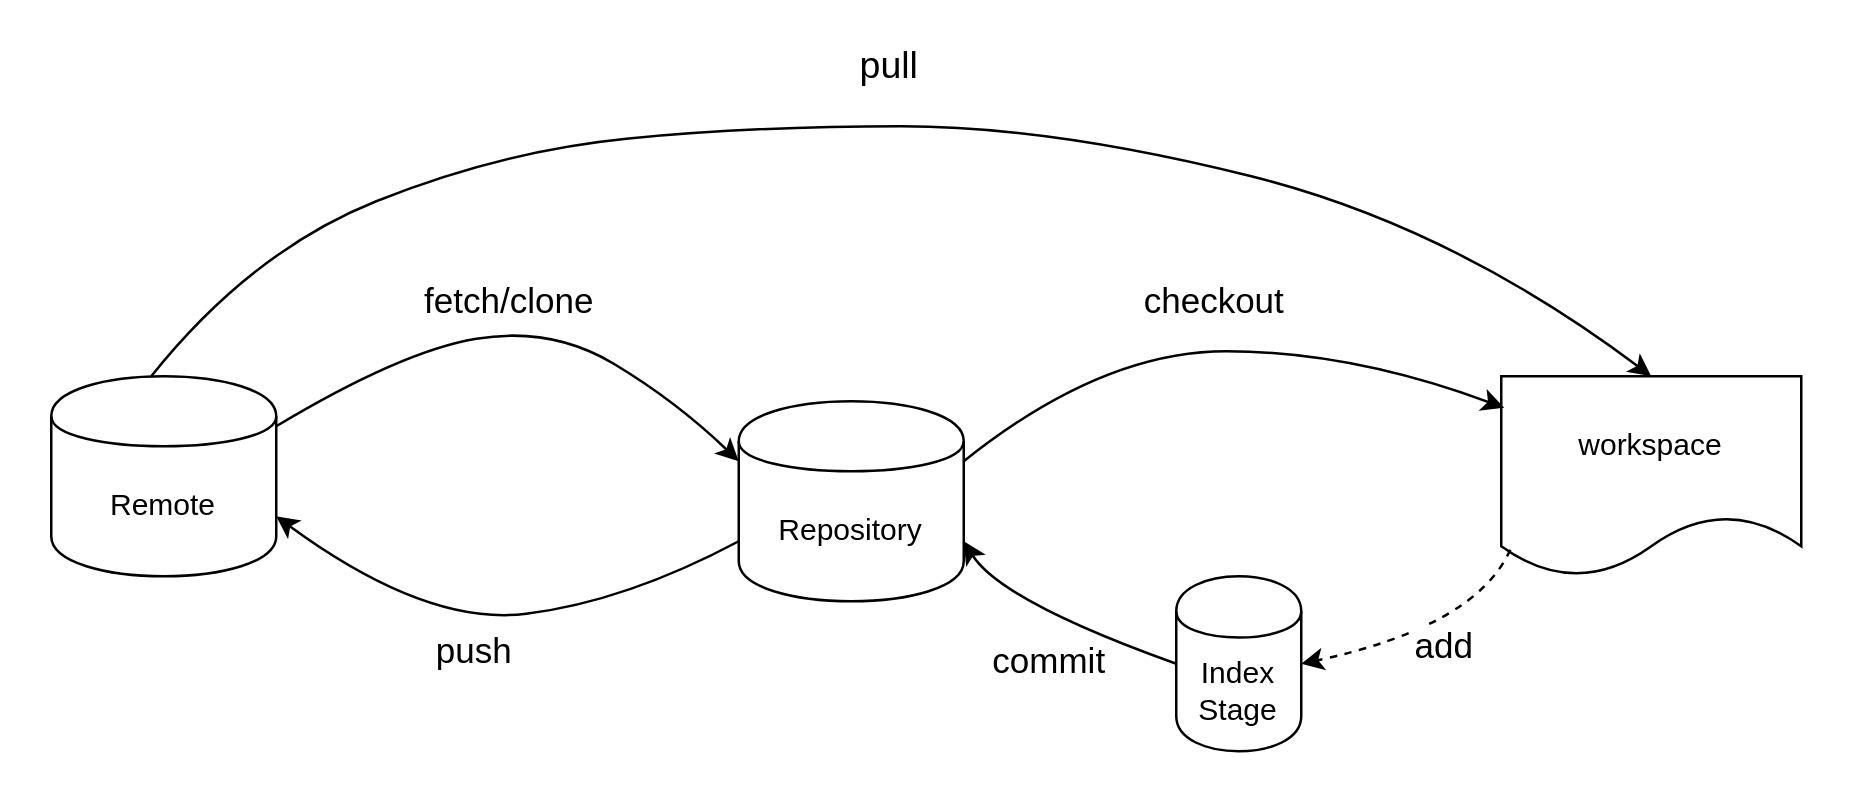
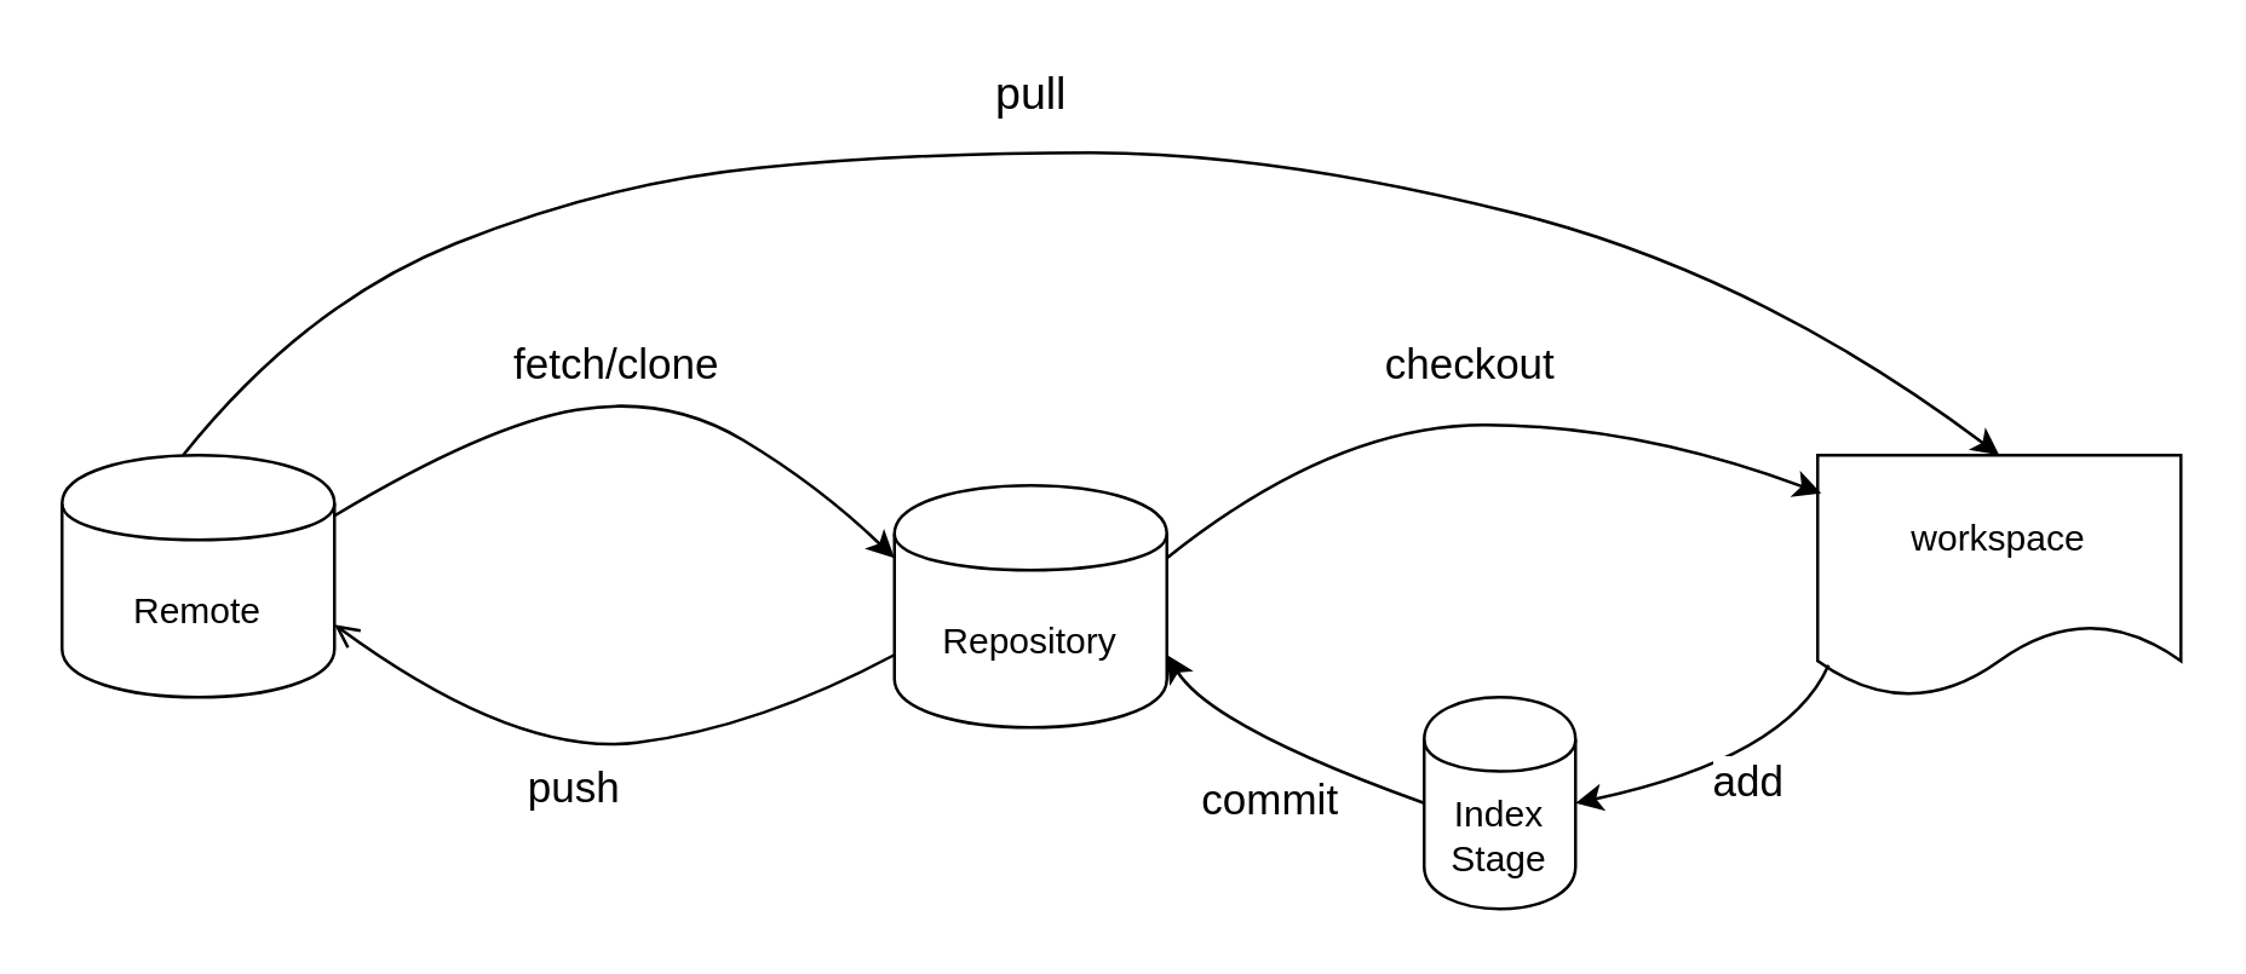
  <mxCell id="0" />
  <mxCell id="1" parent="0" />
  <mxCell id="2" value="workspace" style="shape=document;whiteSpace=wrap;html=1;boundedLbl=1;" vertex="1" parent="1"><mxGeometry x="600" y="150" width="120" height="80" as="geometry" /></mxCell>
  <mxCell id="3" value="Index&lt;br&gt;Stage" style="shape=cylinder;whiteSpace=wrap;html=1;boundedLbl=1;backgroundOutline=1;" vertex="1" parent="1"><mxGeometry x="470" y="230" width="50" height="70" as="geometry" /></mxCell>
  <mxCell id="4" value="Repository" style="shape=cylinder;whiteSpace=wrap;html=1;boundedLbl=1;backgroundOutline=1;" vertex="1" parent="1"><mxGeometry x="295" y="160" width="90" height="80" as="geometry" /></mxCell>
  <mxCell id="5" value="Remote" style="shape=cylinder;whiteSpace=wrap;html=1;boundedLbl=1;backgroundOutline=1;" vertex="1" parent="1"><mxGeometry x="20" y="150" width="90" height="80" as="geometry" /></mxCell>
  <mxCell id="6" value="" style="curved=1;endArrow=classic;html=1;entryX=0.5;entryY=0;entryDx=0;entryDy=0;" edge="1" parent="1" target="2"><mxGeometry width="50" height="50" relative="1" as="geometry"><mxPoint x="60" y="150" as="sourcePoint" /><mxPoint x="110" y="100" as="targetPoint" /><Array as="points"><mxPoint x="100" y="100" /><mxPoint x="200" y="60" /><mxPoint x="300" y="50" /><mxPoint x="420" y="50" /><mxPoint x="580" y="90" /></Array></mxGeometry></mxCell>
- <mxCell id="7" value="&lt;font style=&quot;font-size: 15px&quot;&gt;pull&lt;/font&gt;" style="text;html=1;align=center;verticalAlign=middle;resizable=0;points=[];autosize=1;" vertex="1" parent="1"><mxGeometry x="335" y="15" width="40" height="20" as="geometry" /></mxCell>
+ <mxCell id="7" value="&lt;font style=&quot;font-size: 15px&quot;&gt;pull&lt;/font&gt;" style="text;html=1;align=center;verticalAlign=middle;resizable=0;points=[];autosize=1;" vertex="1" parent="1"><mxGeometry x="320" y="20" width="40" height="20" as="geometry" /></mxCell>
  <mxCell id="8" value="" style="curved=1;endArrow=classic;html=1;entryX=0;entryY=0.3;entryDx=0;entryDy=0;" edge="1" parent="1" target="4"><mxGeometry width="50" height="50" relative="1" as="geometry"><mxPoint x="110" y="170" as="sourcePoint" /><mxPoint x="400" y="180" as="targetPoint" /><Array as="points"><mxPoint x="110" y="170" /><mxPoint x="160" y="140" /><mxPoint x="220" y="130" /><mxPoint x="270" y="160" /></Array></mxGeometry></mxCell>
  <mxCell id="9" value="&lt;font style=&quot;font-size: 14px&quot;&gt;fetch/clone&lt;/font&gt;" style="edgeLabel;html=1;align=center;verticalAlign=middle;resizable=0;points=[];" vertex="1" connectable="0" parent="8"><mxGeometry x="-0.166" y="9" relative="1" as="geometry"><mxPoint x="14.88" y="-6.57" as="offset" /></mxGeometry></mxCell>
- <mxCell id="10" value="" style="curved=1;endArrow=classic;html=1;entryX=1;entryY=0.7;entryDx=0;entryDy=0;exitX=0;exitY=0.7;exitDx=0;exitDy=0;" edge="1" parent="1" source="4" target="5"><mxGeometry width="50" height="50" relative="1" as="geometry"><mxPoint x="350" y="230" as="sourcePoint" /><mxPoint x="400" y="180" as="targetPoint" /><Array as="points"><mxPoint x="250" y="240" /><mxPoint x="170" y="250" /></Array></mxGeometry></mxCell>
+ <mxCell id="10" value="" style="curved=1;endArrow=open;html=1;entryX=1;entryY=0.7;entryDx=0;entryDy=0;exitX=0;exitY=0.7;exitDx=0;exitDy=0;" edge="1" parent="1" source="4" target="5"><mxGeometry width="50" height="50" relative="1" as="geometry"><mxPoint x="350" y="230" as="sourcePoint" /><mxPoint x="400" y="180" as="targetPoint" /><Array as="points"><mxPoint x="250" y="240" /><mxPoint x="170" y="250" /></Array></mxGeometry></mxCell>
  <mxCell id="11" value="&lt;font style=&quot;font-size: 14px&quot;&gt;push&lt;/font&gt;" style="edgeLabel;html=1;align=center;verticalAlign=middle;resizable=0;points=[];" vertex="1" connectable="0" parent="10"><mxGeometry x="0.305" y="-4" relative="1" as="geometry"><mxPoint x="18.42" y="13.8" as="offset" /></mxGeometry></mxCell>
  <mxCell id="12" value="" style="curved=1;endArrow=classic;html=1;entryX=0.01;entryY=0.158;entryDx=0;entryDy=0;entryPerimeter=0;exitX=1;exitY=0.3;exitDx=0;exitDy=0;" edge="1" parent="1" source="4" target="2"><mxGeometry width="50" height="50" relative="1" as="geometry"><mxPoint x="390" y="170" as="sourcePoint" /><mxPoint x="470" y="140" as="targetPoint" /><Array as="points"><mxPoint x="440" y="140" /><mxPoint x="540" y="140" /></Array></mxGeometry></mxCell>
  <mxCell id="13" value="&lt;font style=&quot;font-size: 14px&quot;&gt;checkout&lt;/font&gt;" style="text;html=1;align=center;verticalAlign=middle;resizable=0;points=[];autosize=1;" vertex="1" parent="1"><mxGeometry x="450" y="110" width="70" height="20" as="geometry" /></mxCell>
- <mxCell id="14" value="" style="curved=1;endArrow=classic;html=1;exitX=0.03;exitY=0.867;exitDx=0;exitDy=0;exitPerimeter=0;entryX=1;entryY=0.5;entryDx=0;entryDy=0;dashed=1;" edge="1" parent="1" source="2" target="3"><mxGeometry width="50" height="50" relative="1" as="geometry"><mxPoint x="350" y="230" as="sourcePoint" /><mxPoint x="400" y="180" as="targetPoint" /><Array as="points"><mxPoint x="590" y="250" /></Array></mxGeometry></mxCell>
+ <mxCell id="14" value="" style="curved=1;endArrow=classic;html=1;exitX=0.03;exitY=0.867;exitDx=0;exitDy=0;exitPerimeter=0;entryX=1;entryY=0.5;entryDx=0;entryDy=0;" edge="1" parent="1" source="2" target="3"><mxGeometry width="50" height="50" relative="1" as="geometry"><mxPoint x="350" y="230" as="sourcePoint" /><mxPoint x="400" y="180" as="targetPoint" /><Array as="points"><mxPoint x="590" y="250" /></Array></mxGeometry></mxCell>
  <mxCell id="15" value="&lt;font style=&quot;font-size: 14px&quot;&gt;add&lt;/font&gt;" style="edgeLabel;html=1;align=center;verticalAlign=middle;resizable=0;points=[];" vertex="1" connectable="0" parent="14"><mxGeometry x="-0.095" y="5" relative="1" as="geometry"><mxPoint as="offset" /></mxGeometry></mxCell>
  <mxCell id="16" value="" style="curved=1;endArrow=classic;html=1;exitX=0;exitY=0.5;exitDx=0;exitDy=0;entryX=1;entryY=0.7;entryDx=0;entryDy=0;" edge="1" parent="1" source="3" target="4"><mxGeometry width="50" height="50" relative="1" as="geometry"><mxPoint x="350" y="230" as="sourcePoint" /><mxPoint x="400" y="180" as="targetPoint" /><Array as="points"><mxPoint x="400" y="240" /></Array></mxGeometry></mxCell>
  <mxCell id="17" value="&lt;font style=&quot;font-size: 14px&quot;&gt;commit&lt;/font&gt;" style="text;html=1;align=center;verticalAlign=middle;resizable=0;points=[];autosize=1;" vertex="1" parent="1"><mxGeometry x="389" y="254" width="60" height="20" as="geometry" /></mxCell>
